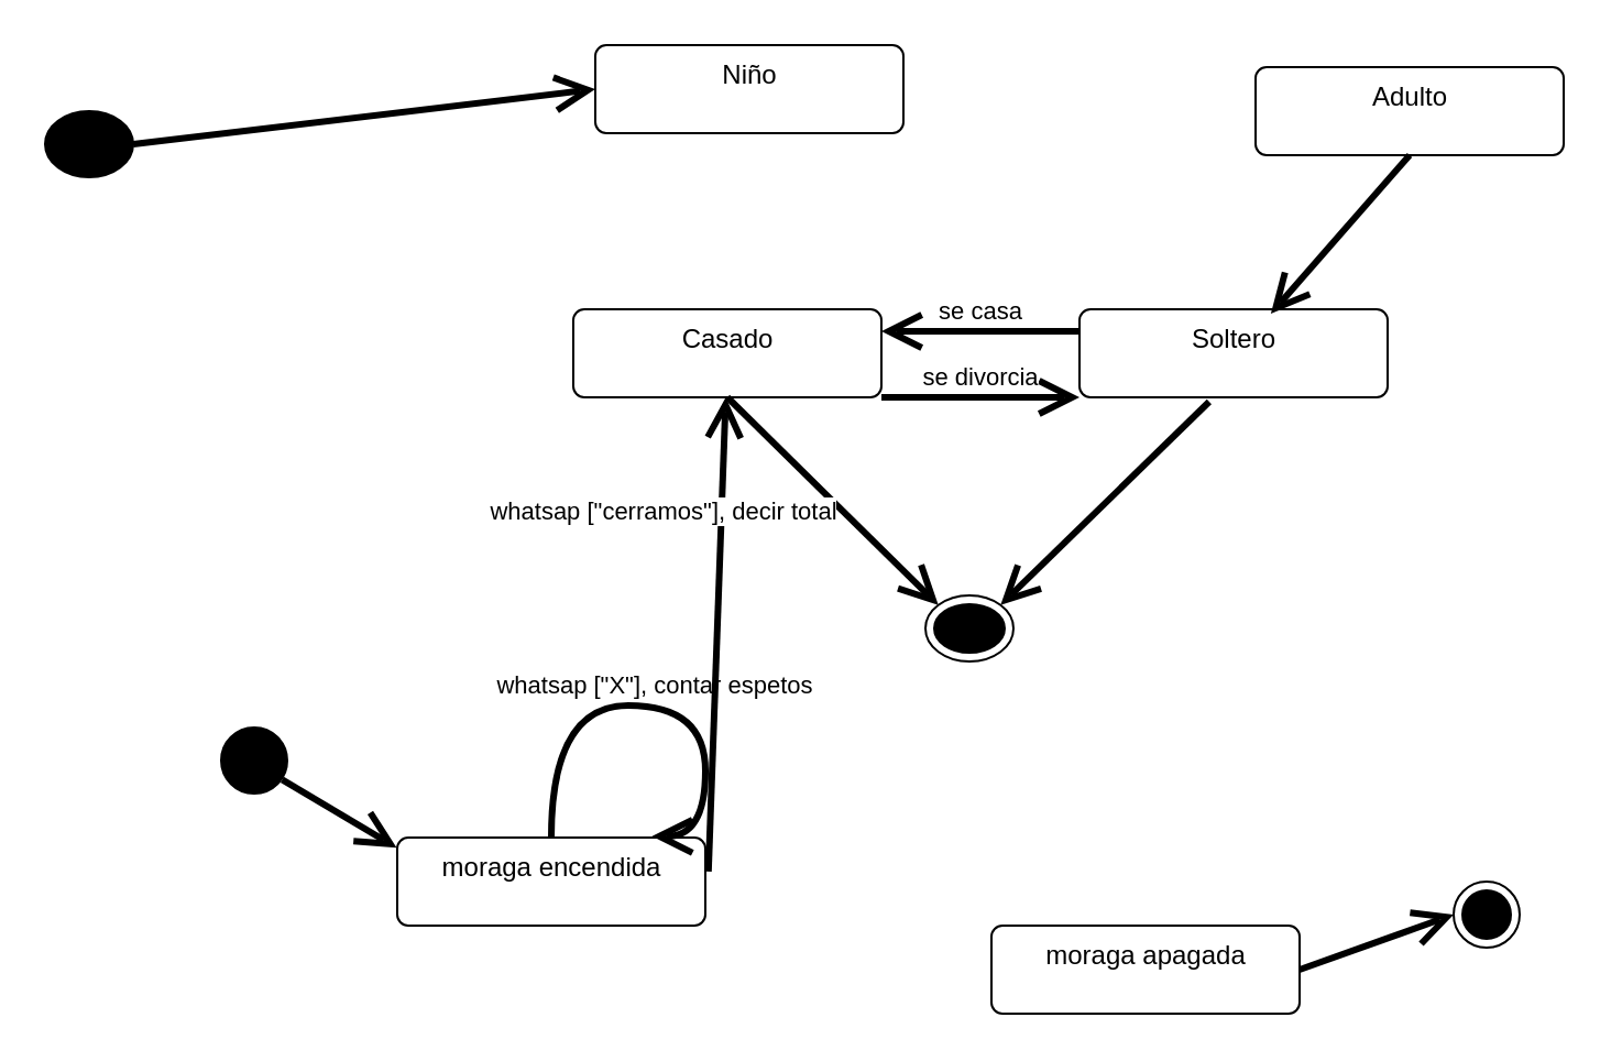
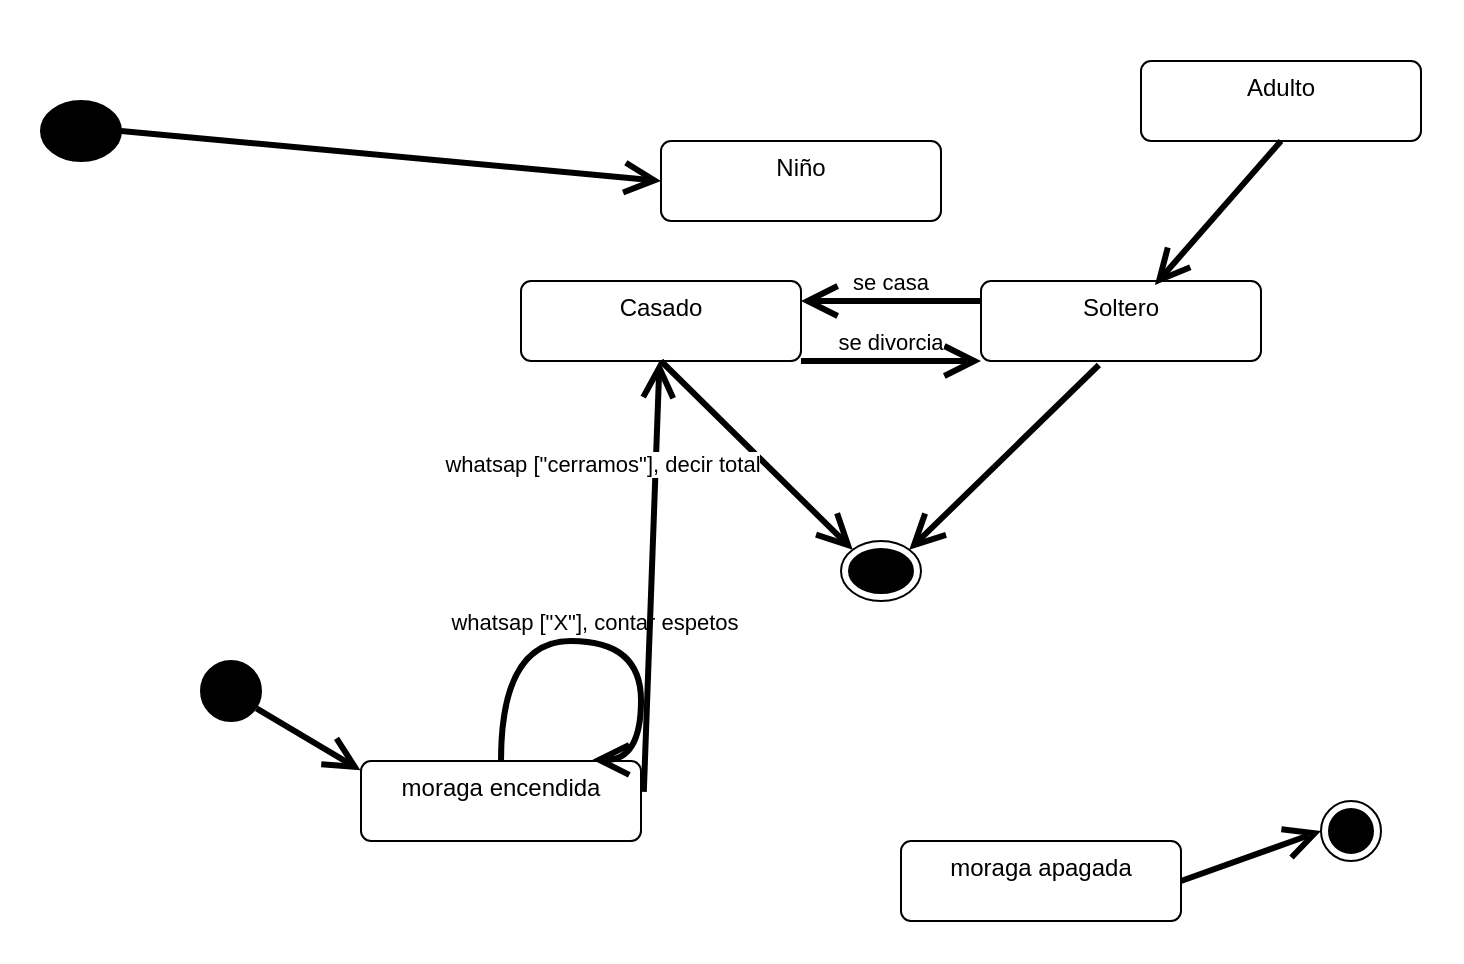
  <mxCell id="0" />
  <mxCell id="1" parent="0" />
  <mxCell id="2" value="" style="ellipse;html=1;shape=endState;fillColor=#000000;strokeColor=#000000;" vertex="1" parent="1"><mxGeometry x="420" y="270" width="40" height="30" as="geometry" /></mxCell>
  <mxCell id="3" value="" style="shape=ellipse;html=1;fillColor=#000000;fontSize=18;fontColor=#ffffff;" vertex="1" parent="1"><mxGeometry x="20" y="50" width="40" height="30" as="geometry" /></mxCell>
- <mxCell id="4" value="Niño" style="html=1;align=center;verticalAlign=top;rounded=1;absoluteArcSize=1;arcSize=10;dashed=0;" vertex="1" parent="1"><mxGeometry x="270" y="20" width="140" height="40" as="geometry" /></mxCell>
+ <mxCell id="4" value="Niño" style="html=1;align=center;verticalAlign=top;rounded=1;absoluteArcSize=1;arcSize=10;dashed=0;" vertex="1" parent="1"><mxGeometry x="330" y="70" width="140" height="40" as="geometry" /></mxCell>
  <mxCell id="5" value="" style="edgeStyle=none;html=1;endArrow=open;endSize=12;strokeWidth=3;verticalAlign=bottom;exitX=1;exitY=0.5;exitDx=0;exitDy=0;entryX=0;entryY=0.5;entryDx=0;entryDy=0;" edge="1" parent="1" source="3" target="4"><mxGeometry x="-0.022" y="23" width="160" relative="1" as="geometry"><mxPoint x="80" y="64.5" as="sourcePoint" /><mxPoint x="240" y="64.5" as="targetPoint" /><mxPoint as="offset" /></mxGeometry></mxCell>
  <mxCell id="6" value="Adulto" style="html=1;align=center;verticalAlign=top;rounded=1;absoluteArcSize=1;arcSize=10;dashed=0;" vertex="1" parent="1"><mxGeometry x="570" y="30" width="140" height="40" as="geometry" /></mxCell>
  <mxCell id="7" value="Soltero" style="html=1;align=center;verticalAlign=top;rounded=1;absoluteArcSize=1;arcSize=10;dashed=0;" vertex="1" parent="1"><mxGeometry x="490" y="140" width="140" height="40" as="geometry" /></mxCell>
  <mxCell id="8" value="Casado" style="html=1;align=center;verticalAlign=top;rounded=1;absoluteArcSize=1;arcSize=10;dashed=0;" vertex="1" parent="1"><mxGeometry x="260" y="140" width="140" height="40" as="geometry" /></mxCell>
  <mxCell id="9" value="" style="edgeStyle=none;html=1;endArrow=open;endSize=12;strokeWidth=3;verticalAlign=bottom;exitX=0.5;exitY=1;exitDx=0;exitDy=0;entryX=0.621;entryY=0.05;entryDx=0;entryDy=0;entryPerimeter=0;" edge="1" parent="1" source="6" target="7"><mxGeometry width="160" relative="1" as="geometry"><mxPoint x="290" y="250" as="sourcePoint" /><mxPoint x="450" y="250" as="targetPoint" /></mxGeometry></mxCell>
  <mxCell id="10" value="se casa" style="edgeStyle=none;html=1;endArrow=open;endSize=12;strokeWidth=3;verticalAlign=bottom;exitX=0;exitY=0.25;exitDx=0;exitDy=0;entryX=1;entryY=0.25;entryDx=0;entryDy=0;" edge="1" parent="1" source="7" target="8"><mxGeometry width="160" relative="1" as="geometry"><mxPoint x="290" y="250" as="sourcePoint" /><mxPoint x="450" y="250" as="targetPoint" /></mxGeometry></mxCell>
  <mxCell id="11" value="se divorcia" style="edgeStyle=none;html=1;endArrow=open;endSize=12;strokeWidth=3;verticalAlign=bottom;exitX=1;exitY=1;exitDx=0;exitDy=0;entryX=0;entryY=1;entryDx=0;entryDy=0;exitPerimeter=0;" edge="1" parent="1" source="8" target="7"><mxGeometry width="160" relative="1" as="geometry"><mxPoint x="290" y="250" as="sourcePoint" /><mxPoint x="450" y="250" as="targetPoint" /></mxGeometry></mxCell>
  <mxCell id="12" value="" style="edgeStyle=none;html=1;endArrow=open;endSize=12;strokeWidth=3;verticalAlign=bottom;exitX=0.5;exitY=1;exitDx=0;exitDy=0;entryX=0;entryY=0;entryDx=0;entryDy=0;" edge="1" parent="1" source="8" target="2"><mxGeometry width="160" relative="1" as="geometry"><mxPoint x="290" y="250" as="sourcePoint" /><mxPoint x="450" y="250" as="targetPoint" /></mxGeometry></mxCell>
  <mxCell id="13" style="edgeStyle=none;rounded=0;orthogonalLoop=1;jettySize=auto;html=1;entryX=0.5;entryY=0;entryDx=0;entryDy=0;" edge="1" parent="1" source="2" target="2"><mxGeometry relative="1" as="geometry" /></mxCell>
  <mxCell id="14" value="" style="edgeStyle=none;html=1;endArrow=open;endSize=12;strokeWidth=3;verticalAlign=bottom;exitX=0.421;exitY=1.05;exitDx=0;exitDy=0;exitPerimeter=0;entryX=1;entryY=0;entryDx=0;entryDy=0;" edge="1" parent="1" source="7" target="2"><mxGeometry width="160" relative="1" as="geometry"><mxPoint x="340" y="190" as="sourcePoint" /><mxPoint x="460" y="260" as="targetPoint" /></mxGeometry></mxCell>
  <mxCell id="15" value="moraga encendida" style="html=1;align=center;verticalAlign=top;rounded=1;absoluteArcSize=1;arcSize=10;dashed=0;" vertex="1" parent="1"><mxGeometry x="180" y="380" width="140" height="40" as="geometry" /></mxCell>
  <mxCell id="16" value="moraga apagada" style="html=1;align=center;verticalAlign=top;rounded=1;absoluteArcSize=1;arcSize=10;dashed=0;" vertex="1" parent="1"><mxGeometry x="450" y="420" width="140" height="40" as="geometry" /></mxCell>
  <mxCell id="17" value="whatsap [&quot;X&quot;], contar espetos" style="edgeStyle=orthogonalEdgeStyle;html=1;endArrow=open;endSize=12;strokeWidth=3;verticalAlign=bottom;exitX=0.5;exitY=0;exitDx=0;exitDy=0;curved=1;entryX=0.827;entryY=-0.014;entryDx=0;entryDy=0;entryPerimeter=0;" edge="1" parent="1" source="15" target="15"><mxGeometry width="160" relative="1" as="geometry"><mxPoint x="290" y="350" as="sourcePoint" /><mxPoint x="450" y="350" as="targetPoint" /><Array as="points"><mxPoint x="250" y="320" /><mxPoint x="320" y="320" /><mxPoint x="320" y="379" /></Array></mxGeometry></mxCell>
  <mxCell id="18" value="whatsap [&quot;cerramos&quot;], decir total" style="edgeStyle=none;html=1;endArrow=open;endSize=12;strokeWidth=3;verticalAlign=bottom;exitX=1.01;exitY=0.386;exitDx=0;exitDy=0;exitPerimeter=0;" edge="1" parent="1" source="15" target="8"><mxGeometry x="0.43" y="26" width="160" relative="1" as="geometry"><mxPoint x="270" y="330" as="sourcePoint" /><mxPoint x="430" y="330" as="targetPoint" /><mxPoint as="offset" /></mxGeometry></mxCell>
  <mxCell id="19" value="" style="shape=ellipse;html=1;fillColor=#000000;fontSize=18;fontColor=#ffffff;" vertex="1" parent="1"><mxGeometry x="100" y="330" width="30" height="30" as="geometry" /></mxCell>
  <mxCell id="20" value="" style="edgeStyle=none;html=1;endArrow=open;endSize=12;strokeWidth=3;verticalAlign=bottom;exitX=0.924;exitY=0.79;exitDx=0;exitDy=0;exitPerimeter=0;entryX=-0.002;entryY=0.114;entryDx=0;entryDy=0;entryPerimeter=0;" edge="1" parent="1" source="19" target="15"><mxGeometry width="160" relative="1" as="geometry"><mxPoint x="210" y="390" as="sourcePoint" /><mxPoint x="370" y="390" as="targetPoint" /></mxGeometry></mxCell>
  <mxCell id="21" value="" style="ellipse;html=1;shape=endState;fillColor=#000000;strokeColor=#000000;" vertex="1" parent="1"><mxGeometry x="660" y="400" width="30" height="30" as="geometry" /></mxCell>
  <mxCell id="22" value="" style="edgeStyle=none;html=1;endArrow=open;endSize=12;strokeWidth=3;verticalAlign=bottom;exitX=1;exitY=0.5;exitDx=0;exitDy=0;entryX=0;entryY=0.5;entryDx=0;entryDy=0;" edge="1" parent="1" source="16" target="21"><mxGeometry x="0.303" y="46" width="160" relative="1" as="geometry"><mxPoint x="490" y="390" as="sourcePoint" /><mxPoint x="650" y="390" as="targetPoint" /><mxPoint as="offset" /></mxGeometry></mxCell>
